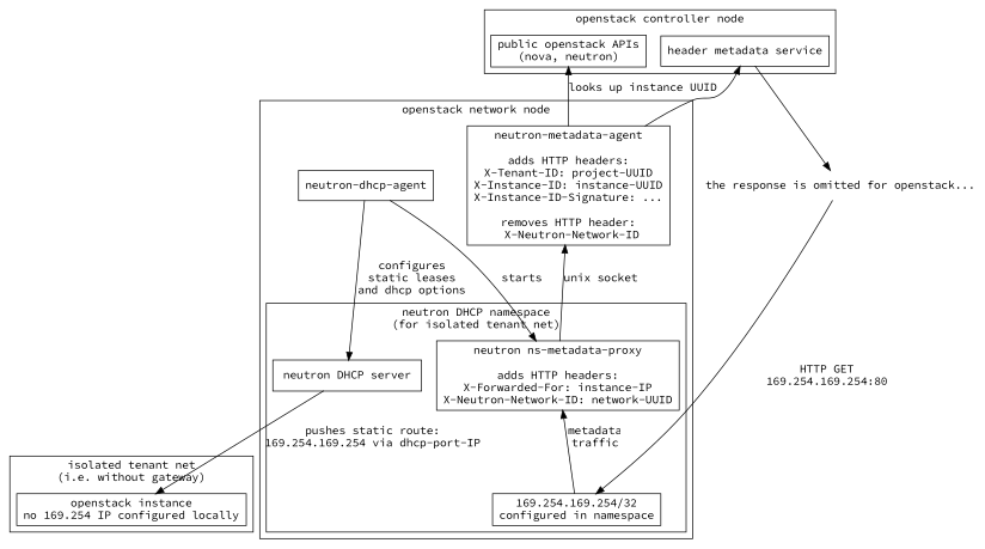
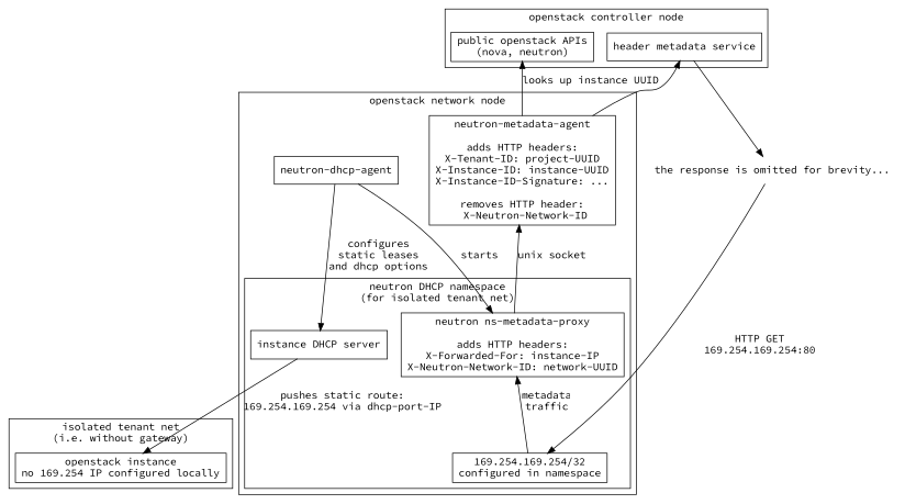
  digraph {
    compound=true
    fontname="Source Code Pro"
    node [fontname="Source Code Pro" shape=record]
    edge [fontname="Source Code Pro"]
    n1 [label="neutron ns-metadata-proxy\n\nadds HTTP headers:\nX-Forwarded-For: instance-IP\nX-Neutron-Network-ID: network-UUID"]
    n2 [label="169.254.169.254/32\nconfigured in namespace"]
-   n3 [label="neutron DHCP server"]
+   n3 [label="instance DHCP server"]
    n4 [label="neutron-dhcp-agent"]
    n5 [label="neutron-metadata-agent\n\nadds HTTP headers:\nX-Tenant-ID: project-UUID\nX-Instance-ID: instance-UUID\nX-Instance-ID-Signature: ...\n\nremoves HTTP header:\n X-Neutron-Network-ID"]
    n6 [label="header metadata service"]
    n7 [label="public openstack APIs\n(nova, neutron)"]
    n8 [label="openstack instance\nno 169.254 IP configured locally"]
-   n9 [label="the response is omitted for openstack..." shape=plaintext]
+   n9 [label="the response is omitted for brevity..." shape=plaintext]
    subgraph cluster_1 {
      label="openstack network node"
      n4
      n5
      subgraph cluster_2 {
        label="neutron DHCP namespace\n(for isolated tenant net)"
        n1
        n2
        n3
      }
    }
    subgraph cluster_3 {
      label="openstack controller node"
      n6
      n7
    }
    subgraph cluster_4 {
      label="isolated tenant net\n(i.e. without gateway)"
      n8
    }
    n1 -> n2 [align=left dir=back label="metadata\ntraffic"]
    n2 -> n9 [align=left dir=back label="HTTP GET\n169.254.169.254:80"]
    n3 -> n8 [label="pushes static route:\n169.254.169.254 via dhcp-port-IP"]
    n4 -> n1 [label=starts]
    n4 -> n3 [label="configures\nstatic leases\nand dhcp options"]
    n5 -> n1 [dir=back label="unix socket"]
    n6 -> n5 [dir=back]
    n6 -> n9
    n7 -> n5 [dir=back label="looks up instance UUID"]
    n9 -> n5 [style=invis]
  }
